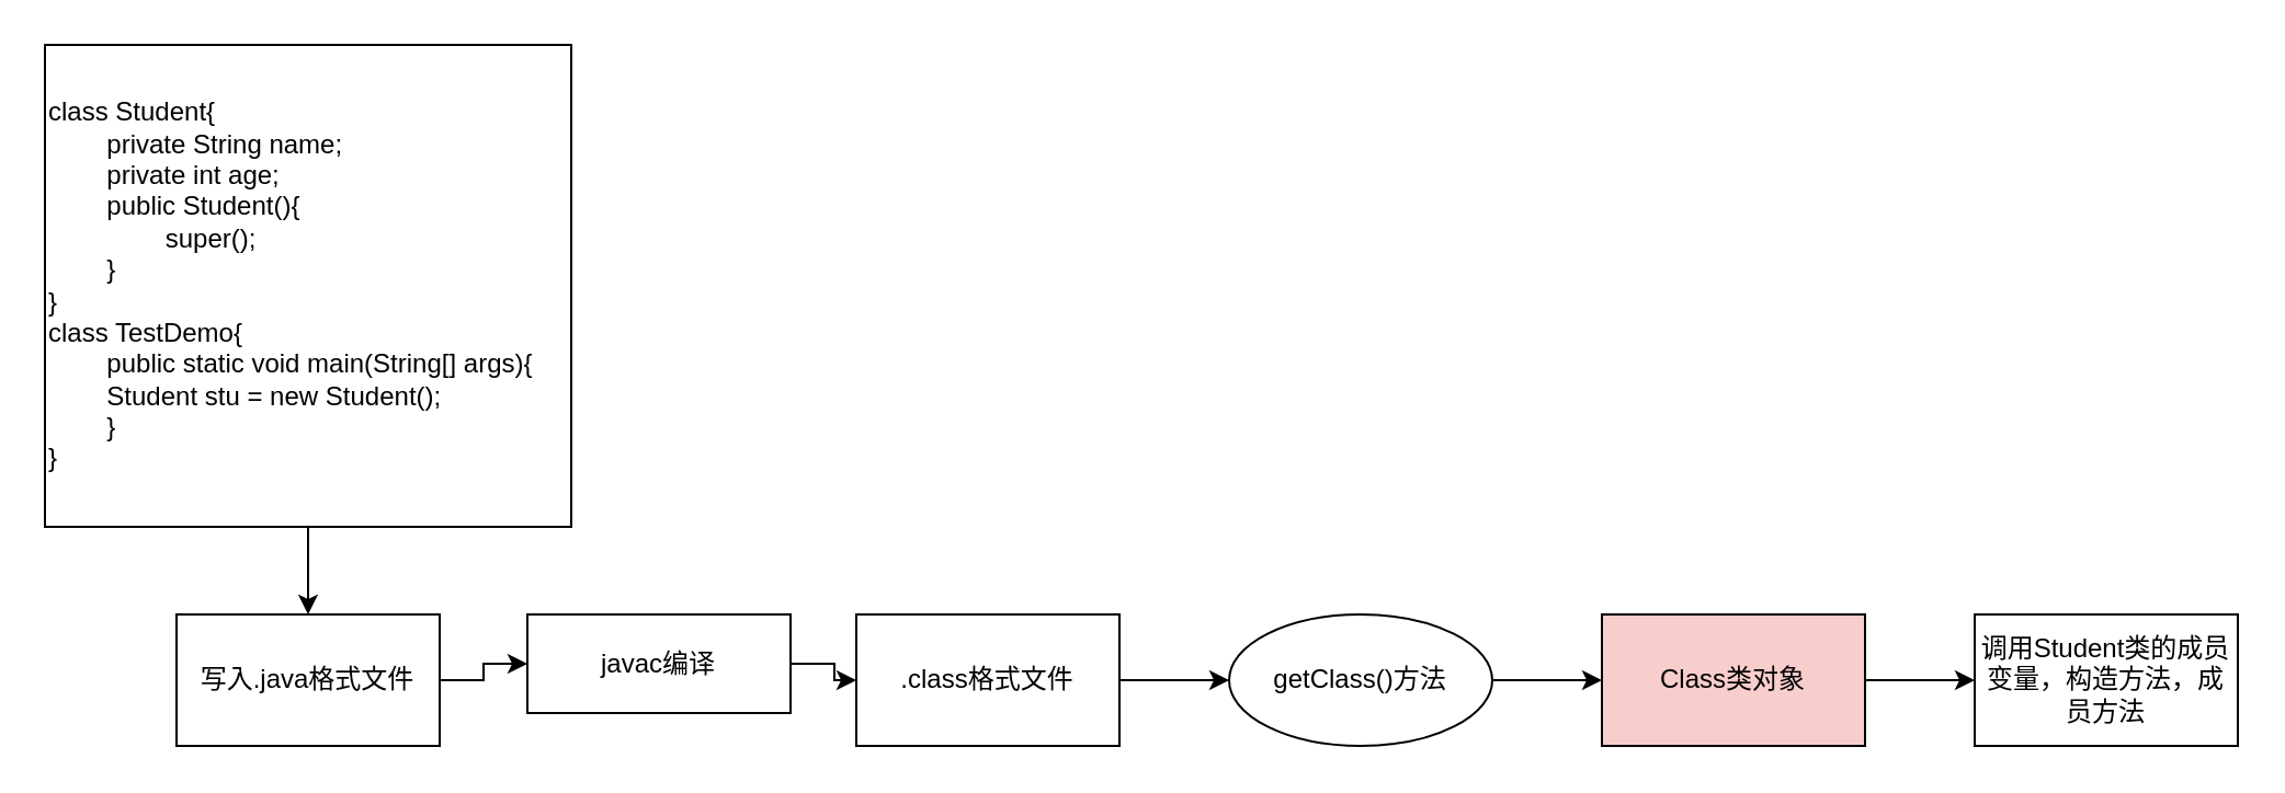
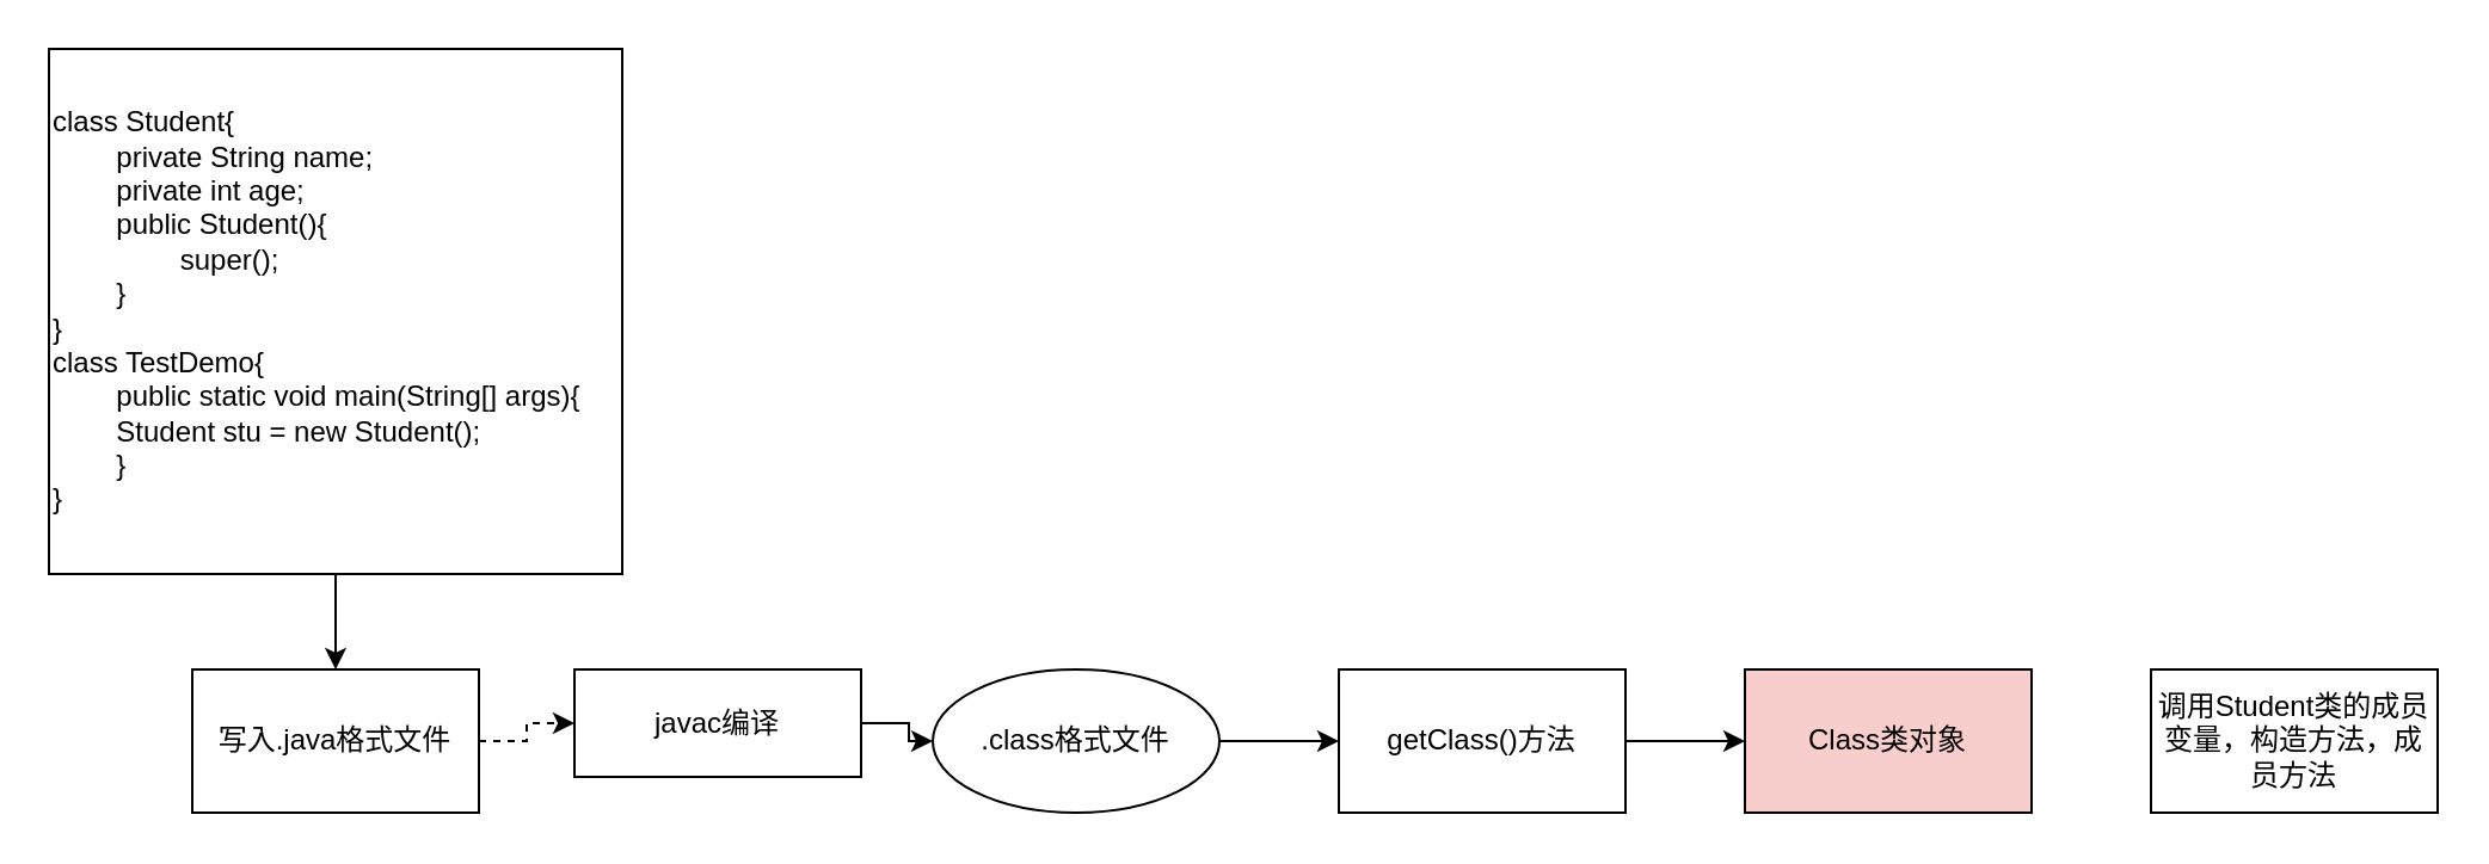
  <mxCell id="0" />
  <mxCell id="1" parent="0" />
  <mxCell id="2" value="" style="edgeStyle=orthogonalEdgeStyle;rounded=0;orthogonalLoop=1;jettySize=auto;html=1;" parent="1" source="3" target="5" edge="1"><mxGeometry relative="1" as="geometry" /></mxCell>
  <mxCell id="3" value="&lt;div&gt;&lt;span&gt;class Student{&lt;/span&gt;&lt;/div&gt;&lt;div&gt;&lt;span&gt;&lt;span style=&quot;white-space: pre&quot;&gt;&#09;&lt;/span&gt;private String name;&lt;/span&gt;&lt;/div&gt;&lt;div&gt;&lt;span&gt;&lt;span style=&quot;white-space: pre&quot;&gt;&#09;&lt;/span&gt;private int age;&lt;/span&gt;&lt;/div&gt;&lt;div&gt;&lt;span&gt;&lt;span style=&quot;white-space: pre&quot;&gt;&#09;&lt;/span&gt;public Student(){&lt;/span&gt;&lt;/div&gt;&lt;div&gt;&lt;span&gt;&lt;span style=&quot;white-space: pre&quot;&gt;&#09;&lt;/span&gt;&lt;span style=&quot;white-space: pre&quot;&gt;&#09;&lt;/span&gt;super();&lt;/span&gt;&lt;/div&gt;&lt;div&gt;&lt;span&gt;&lt;span style=&quot;white-space: pre&quot;&gt;&#09;&lt;/span&gt;}&lt;/span&gt;&lt;/div&gt;&lt;div&gt;&lt;span&gt;}&lt;/span&gt;&lt;/div&gt;&lt;div&gt;&lt;span&gt;class TestDemo{&lt;/span&gt;&lt;/div&gt;&lt;div&gt;&lt;span style=&quot;white-space: pre&quot;&gt;&#09;&lt;/span&gt;public static void main(String[] args){&lt;br&gt;&lt;/div&gt;&lt;div&gt;&lt;span style=&quot;white-space: pre&quot;&gt;&#09;&lt;/span&gt;Student stu = new Student();&lt;br&gt;&lt;/div&gt;&lt;div&gt;&lt;span style=&quot;white-space: pre&quot;&gt;&#09;&lt;/span&gt;}&lt;br&gt;&lt;/div&gt;&lt;div&gt;}&lt;/div&gt;" style="rounded=0;whiteSpace=wrap;html=1;align=left;" parent="1" vertex="1"><mxGeometry x="20" y="20" width="240" height="220" as="geometry" /></mxCell>
- <mxCell id="4" value="" style="edgeStyle=orthogonalEdgeStyle;rounded=0;orthogonalLoop=1;jettySize=auto;html=1;" parent="1" source="5" target="7" edge="1"><mxGeometry relative="1" as="geometry" /></mxCell>
+ <mxCell id="4" value="" style="edgeStyle=orthogonalEdgeStyle;rounded=0;orthogonalLoop=1;jettySize=auto;html=1;dashed=1;" parent="1" source="5" target="7" edge="1"><mxGeometry relative="1" as="geometry" /></mxCell>
  <mxCell id="5" value="写入.java格式文件" style="rounded=0;whiteSpace=wrap;html=1;" parent="1" vertex="1"><mxGeometry x="80" y="280" width="120" height="60" as="geometry" /></mxCell>
  <mxCell id="6" value="" style="edgeStyle=orthogonalEdgeStyle;rounded=0;orthogonalLoop=1;jettySize=auto;html=1;" parent="1" source="7" target="9" edge="1"><mxGeometry relative="1" as="geometry" /></mxCell>
  <mxCell id="7" value="javac编译" style="rounded=0;whiteSpace=wrap;html=1;" parent="1" vertex="1"><mxGeometry x="240" y="280" width="120" height="45" as="geometry" /></mxCell>
  <mxCell id="8" value="" style="edgeStyle=orthogonalEdgeStyle;rounded=0;orthogonalLoop=1;jettySize=auto;html=1;" parent="1" source="9" target="11" edge="1"><mxGeometry relative="1" as="geometry" /></mxCell>
- <mxCell id="9" value=".class格式文件" style="rounded=0;whiteSpace=wrap;html=1;" parent="1" vertex="1"><mxGeometry x="390" y="280" width="120" height="60" as="geometry" /></mxCell>
+ <mxCell id="9" value=".class格式文件" style="ellipse;whiteSpace=wrap;html=1;" parent="1" vertex="1"><mxGeometry x="390" y="280" width="120" height="60" as="geometry" /></mxCell>
  <mxCell id="10" value="" style="edgeStyle=orthogonalEdgeStyle;rounded=0;orthogonalLoop=1;jettySize=auto;html=1;" parent="1" source="11" target="13" edge="1"><mxGeometry relative="1" as="geometry" /></mxCell>
- <mxCell id="11" value="getClass()方法" style="ellipse;whiteSpace=wrap;html=1;" parent="1" vertex="1"><mxGeometry x="560" y="280" width="120" height="60" as="geometry" /></mxCell>
- <mxCell id="12" value="" style="edgeStyle=orthogonalEdgeStyle;rounded=0;orthogonalLoop=1;jettySize=auto;html=1;" edge="1" parent="1" source="13" target="14"><mxGeometry relative="1" as="geometry" /></mxCell>
+ <mxCell id="11" value="getClass()方法" style="rounded=0;whiteSpace=wrap;html=1;" parent="1" vertex="1"><mxGeometry x="560" y="280" width="120" height="60" as="geometry" /></mxCell>
  <mxCell id="13" value="Class类对象" style="rounded=0;whiteSpace=wrap;html=1;fillColor=#f8cecc;" parent="1" vertex="1"><mxGeometry x="730" y="280" width="120" height="60" as="geometry" /></mxCell>
  <mxCell id="14" value="调用Student类的成员变量，构造方法，成员方法" style="rounded=0;whiteSpace=wrap;html=1;" vertex="1" parent="1"><mxGeometry x="900" y="280" width="120" height="60" as="geometry" /></mxCell>
